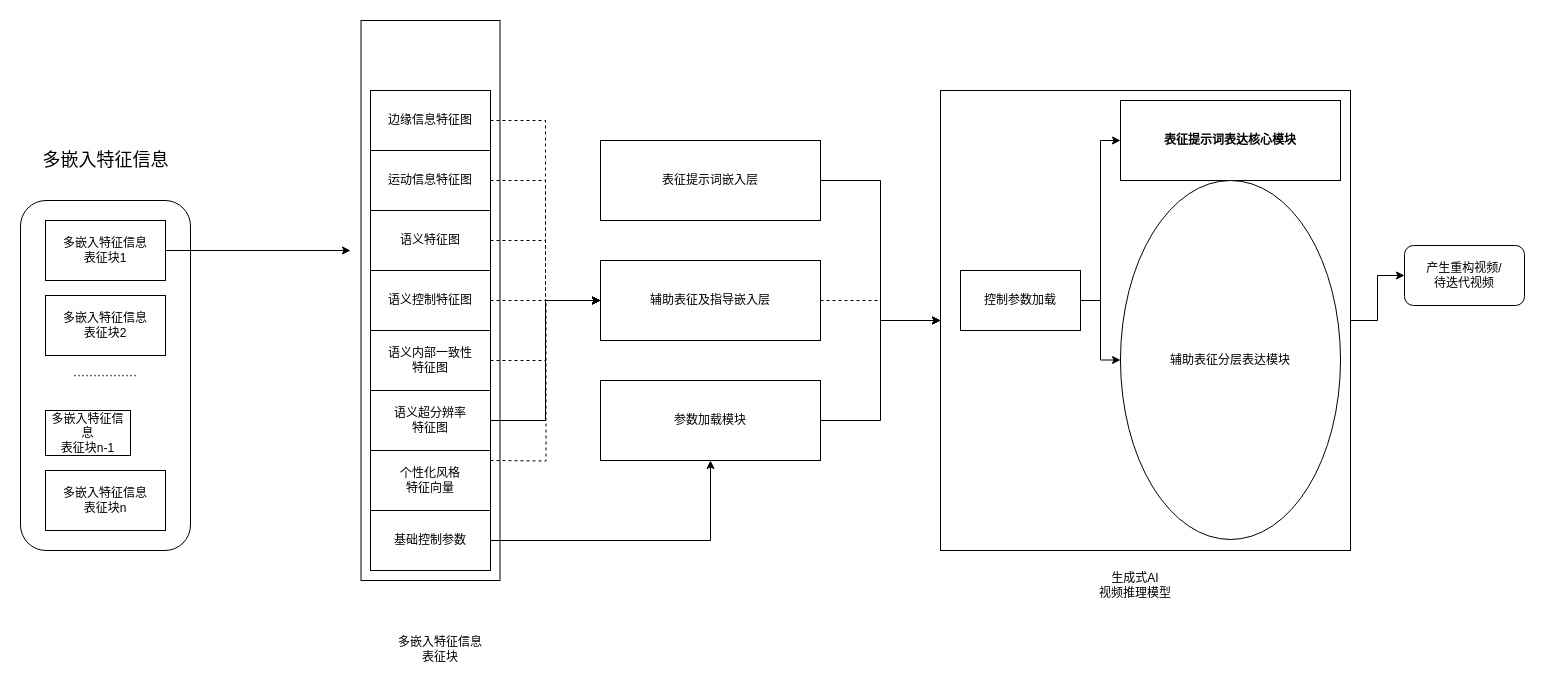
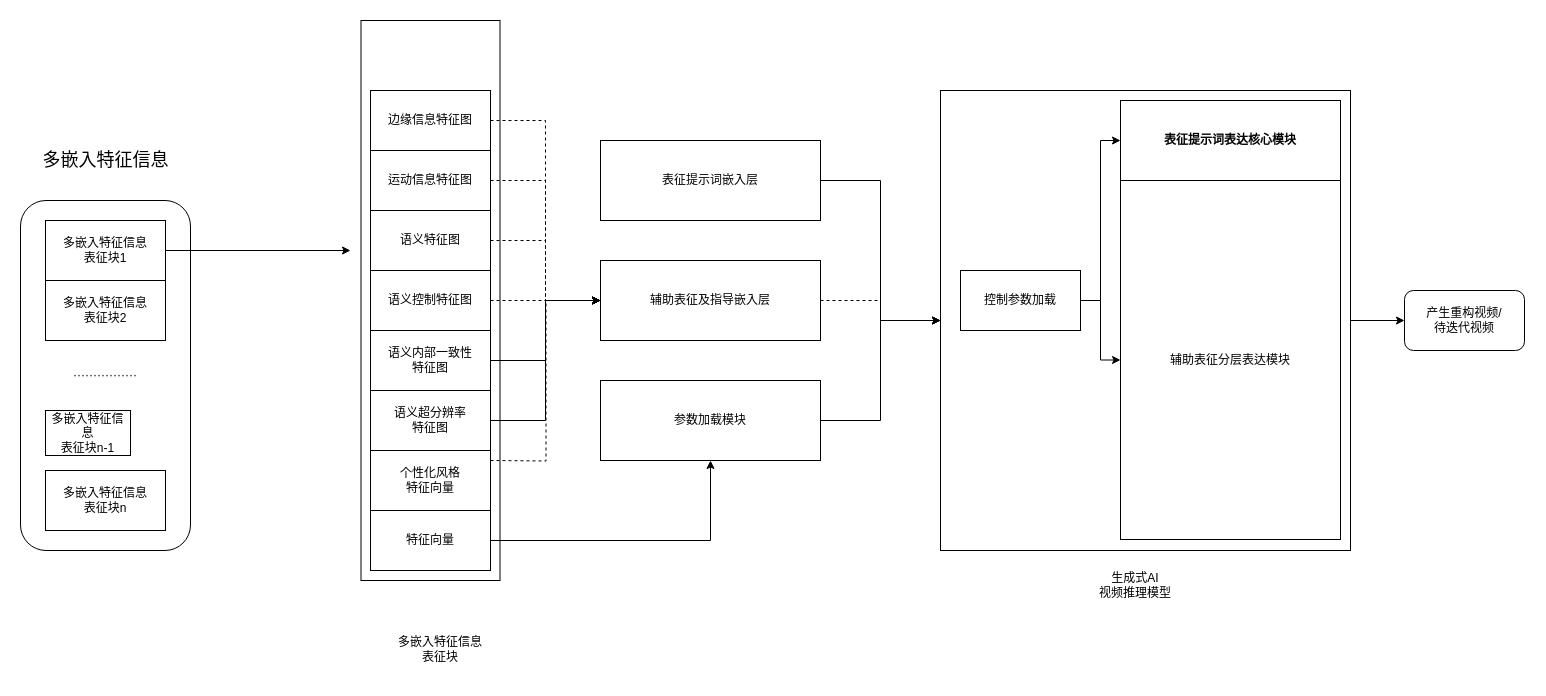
  <mxCell id="0" />
  <mxCell id="1" parent="0" />
  <mxCell id="2" value="" style="rounded=0;whiteSpace=wrap;html=1;" vertex="1" parent="1"><mxGeometry x="360.5" y="20" width="139" height="560" as="geometry" /></mxCell>
  <mxCell id="3" value="&lt;font style=&quot;font-size: 18px;&quot;&gt;多嵌入特征信息&lt;/font&gt;" style="text;html=1;align=center;verticalAlign=middle;resizable=0;points=[];autosize=1;strokeColor=none;fillColor=none;" parent="1" vertex="1"><mxGeometry x="30" y="140" width="150" height="40" as="geometry" /></mxCell>
  <mxCell id="4" value="················" style="rounded=1;whiteSpace=wrap;html=1;" parent="1" vertex="1"><mxGeometry x="20" y="200" width="170" height="350" as="geometry" /></mxCell>
  <mxCell id="5" style="edgeStyle=orthogonalEdgeStyle;rounded=0;orthogonalLoop=1;jettySize=auto;html=1;" parent="1" source="6" edge="1"><mxGeometry relative="1" as="geometry"><mxPoint x="350" y="250" as="targetPoint" /></mxGeometry></mxCell>
  <mxCell id="6" value="多嵌入特征信息&lt;div&gt;表征块1&lt;/div&gt;" style="rounded=0;whiteSpace=wrap;html=1;" parent="1" vertex="1"><mxGeometry x="45" y="220" width="120" height="60" as="geometry" /></mxCell>
- <mxCell id="7" value="多嵌入特征信息&lt;div&gt;表征块2&lt;/div&gt;" style="rounded=0;whiteSpace=wrap;html=1;" parent="1" vertex="1"><mxGeometry x="45" y="295" width="120" height="60" as="geometry" /></mxCell>
+ <mxCell id="7" value="多嵌入特征信息&lt;div&gt;表征块2&lt;/div&gt;" style="rounded=0;whiteSpace=wrap;html=1;" parent="1" vertex="1"><mxGeometry x="45" y="280" width="120" height="60" as="geometry" /></mxCell>
  <mxCell id="8" value="多嵌入特征信息&lt;div&gt;表征块n&lt;/div&gt;" style="rounded=0;whiteSpace=wrap;html=1;" parent="1" vertex="1"><mxGeometry x="45" y="470" width="120" height="60" as="geometry" /></mxCell>
  <mxCell id="9" value="多嵌入特征信息&lt;div&gt;表征块n-1&lt;/div&gt;" style="rounded=0;whiteSpace=wrap;html=1;" parent="1" vertex="1"><mxGeometry x="45" y="410" width="85" height="45" as="geometry" /></mxCell>
  <mxCell id="10" value="多嵌入特征信息&lt;div&gt;表征块&lt;/div&gt;" style="text;html=1;align=center;verticalAlign=middle;whiteSpace=wrap;rounded=0;" parent="1" vertex="1"><mxGeometry x="379.5" y="624" width="120" height="50" as="geometry" /></mxCell>
  <mxCell id="11" style="edgeStyle=orthogonalEdgeStyle;rounded=0;orthogonalLoop=1;jettySize=auto;html=1;entryX=0;entryY=0.5;entryDx=0;entryDy=0;" parent="1" source="12" target="20" edge="1"><mxGeometry relative="1" as="geometry"><mxPoint x="900" y="300" as="targetPoint" /></mxGeometry></mxCell>
  <mxCell id="12" value="参数加载模块" style="rounded=0;whiteSpace=wrap;html=1;" parent="1" vertex="1"><mxGeometry x="600" y="380" width="220" height="80" as="geometry" /></mxCell>
  <mxCell id="13" style="edgeStyle=orthogonalEdgeStyle;rounded=0;orthogonalLoop=1;jettySize=auto;html=1;entryX=0;entryY=0.5;entryDx=0;entryDy=0;" parent="1" source="14" target="20" edge="1"><mxGeometry relative="1" as="geometry" /></mxCell>
  <mxCell id="14" value="表征提示词嵌入层" style="rounded=0;whiteSpace=wrap;html=1;" parent="1" vertex="1"><mxGeometry x="600" y="140" width="220" height="80" as="geometry" /></mxCell>
  <mxCell id="15" style="edgeStyle=orthogonalEdgeStyle;rounded=0;orthogonalLoop=1;jettySize=auto;html=1;entryX=0;entryY=0.5;entryDx=0;entryDy=0;dashed=1;" parent="1" source="16" target="20" edge="1"><mxGeometry relative="1" as="geometry"><mxPoint x="900" y="300" as="targetPoint" /></mxGeometry></mxCell>
  <mxCell id="16" value="辅助表征及指导嵌入层" style="rounded=0;whiteSpace=wrap;html=1;" parent="1" vertex="1"><mxGeometry x="600" y="260" width="220" height="80" as="geometry" /></mxCell>
- <mxCell id="17" value="产生重构视频/&lt;br&gt;待迭代视频" style="rounded=1;whiteSpace=wrap;html=1;" parent="1" vertex="1"><mxGeometry x="1404" y="245" width="120" height="60" as="geometry" /></mxCell>
+ <mxCell id="17" value="产生重构视频/&lt;br&gt;待迭代视频" style="rounded=1;whiteSpace=wrap;html=1;" parent="1" vertex="1"><mxGeometry x="1404" y="290" width="120" height="60" as="geometry" /></mxCell>
  <mxCell id="18" value="生成式AI&lt;div&gt;视频推理模型&lt;/div&gt;" style="text;html=1;align=center;verticalAlign=middle;whiteSpace=wrap;rounded=0;" parent="1" vertex="1"><mxGeometry x="1050" y="570" width="170" height="30" as="geometry" /></mxCell>
  <mxCell id="19" style="edgeStyle=orthogonalEdgeStyle;rounded=0;orthogonalLoop=1;jettySize=auto;html=1;entryX=0;entryY=0.5;entryDx=0;entryDy=0;" parent="1" source="20" target="17" edge="1"><mxGeometry relative="1" as="geometry" /></mxCell>
  <mxCell id="20" value="" style="rounded=0;whiteSpace=wrap;html=1;" parent="1" vertex="1"><mxGeometry x="940" y="90" width="410" height="460" as="geometry" /></mxCell>
  <mxCell id="21" style="edgeStyle=orthogonalEdgeStyle;rounded=0;orthogonalLoop=1;jettySize=auto;html=1;entryX=0;entryY=0.5;entryDx=0;entryDy=0;" parent="1" source="23" target="24" edge="1"><mxGeometry relative="1" as="geometry" /></mxCell>
  <mxCell id="22" style="edgeStyle=orthogonalEdgeStyle;rounded=0;orthogonalLoop=1;jettySize=auto;html=1;entryX=0;entryY=0.5;entryDx=0;entryDy=0;" parent="1" source="23" target="25" edge="1"><mxGeometry relative="1" as="geometry" /></mxCell>
  <mxCell id="23" value="控制参数加载" style="rounded=0;whiteSpace=wrap;html=1;" parent="1" vertex="1"><mxGeometry x="960" y="270" width="120" height="60" as="geometry" /></mxCell>
  <mxCell id="24" value="&lt;b&gt;表征提示词表达核心模块&lt;/b&gt;" style="rounded=0;whiteSpace=wrap;html=1;" parent="1" vertex="1"><mxGeometry x="1120" y="100" width="220" height="80" as="geometry" /></mxCell>
- <mxCell id="25" value="辅助表征分层表达模块" style="ellipse;whiteSpace=wrap;html=1;" parent="1" vertex="1"><mxGeometry x="1120" y="180" width="220" height="359" as="geometry" /></mxCell>
+ <mxCell id="25" value="辅助表征分层表达模块" style="rounded=0;whiteSpace=wrap;html=1;" parent="1" vertex="1"><mxGeometry x="1120" y="180" width="220" height="359" as="geometry" /></mxCell>
  <mxCell id="26" style="edgeStyle=orthogonalEdgeStyle;rounded=0;orthogonalLoop=1;jettySize=auto;html=1;entryX=0.5;entryY=1;entryDx=0;entryDy=0;" parent="1" source="27" target="12" edge="1"><mxGeometry relative="1" as="geometry" /></mxCell>
- <mxCell id="27" value="&lt;div&gt;基础控制参数&lt;/div&gt;" style="rounded=0;whiteSpace=wrap;html=1;" parent="1" vertex="1"><mxGeometry x="370" y="510" width="120" height="60" as="geometry" /></mxCell>
+ <mxCell id="27" value="&lt;div&gt;特征向量&lt;/div&gt;" style="rounded=0;whiteSpace=wrap;html=1;" parent="1" vertex="1"><mxGeometry x="370" y="510" width="120" height="60" as="geometry" /></mxCell>
  <mxCell id="28" style="edgeStyle=orthogonalEdgeStyle;rounded=0;orthogonalLoop=1;jettySize=auto;html=1;entryX=0;entryY=0.5;entryDx=0;entryDy=0;dashed=1;" edge="1" parent="1" source="29" target="16"><mxGeometry relative="1" as="geometry" /></mxCell>
  <mxCell id="29" value="边缘信息特征图" style="rounded=0;whiteSpace=wrap;html=1;" vertex="1" parent="1"><mxGeometry x="370" y="90" width="120" height="60" as="geometry" /></mxCell>
  <mxCell id="30" style="edgeStyle=orthogonalEdgeStyle;rounded=0;orthogonalLoop=1;jettySize=auto;html=1;entryX=0;entryY=0.5;entryDx=0;entryDy=0;dashed=1;" edge="1" parent="1" source="31" target="16"><mxGeometry relative="1" as="geometry" /></mxCell>
  <mxCell id="31" value="语义控制&lt;span style=&quot;background-color: initial;&quot;&gt;特征图&lt;/span&gt;" style="rounded=0;whiteSpace=wrap;html=1;" vertex="1" parent="1"><mxGeometry x="370" y="270" width="120" height="60" as="geometry" /></mxCell>
  <mxCell id="32" style="edgeStyle=orthogonalEdgeStyle;rounded=0;orthogonalLoop=1;jettySize=auto;html=1;entryX=0;entryY=0.5;entryDx=0;entryDy=0;dashed=0;" edge="1" parent="1" source="33" target="16"><mxGeometry relative="1" as="geometry" /></mxCell>
  <mxCell id="33" value="语义超分辨率&lt;div&gt;特征图&lt;/div&gt;" style="rounded=0;whiteSpace=wrap;html=1;" vertex="1" parent="1"><mxGeometry x="370" y="390" width="120" height="60" as="geometry" /></mxCell>
  <mxCell id="34" style="edgeStyle=orthogonalEdgeStyle;rounded=0;orthogonalLoop=1;jettySize=auto;html=1;entryX=0;entryY=0.5;entryDx=0;entryDy=0;dashed=1;" edge="1" parent="1" source="35" target="16"><mxGeometry relative="1" as="geometry" /></mxCell>
  <mxCell id="35" value="语义特征图" style="rounded=0;whiteSpace=wrap;html=1;" vertex="1" parent="1"><mxGeometry x="370" y="210" width="120" height="60" as="geometry" /></mxCell>
  <mxCell id="36" value="&lt;div&gt;个性化风格&lt;/div&gt;&lt;div&gt;特征向量&lt;/div&gt;" style="rounded=0;whiteSpace=wrap;html=1;" vertex="1" parent="1"><mxGeometry x="370" y="450" width="120" height="60" as="geometry" /></mxCell>
  <mxCell id="37" style="edgeStyle=orthogonalEdgeStyle;rounded=0;orthogonalLoop=1;jettySize=auto;html=1;entryX=0;entryY=0.5;entryDx=0;entryDy=0;dashed=1;" edge="1" parent="1" source="38" target="16"><mxGeometry relative="1" as="geometry" /></mxCell>
  <mxCell id="38" value="&lt;div&gt;运动信息特征图&lt;/div&gt;" style="rounded=0;whiteSpace=wrap;html=1;" vertex="1" parent="1"><mxGeometry x="370" y="150" width="120" height="60" as="geometry" /></mxCell>
- <mxCell id="39" style="edgeStyle=orthogonalEdgeStyle;rounded=0;orthogonalLoop=1;jettySize=auto;html=1;entryX=0;entryY=0.5;entryDx=0;entryDy=0;dashed=1;" edge="1" parent="1" source="40" target="16"><mxGeometry relative="1" as="geometry" /></mxCell>
+ <mxCell id="39" style="edgeStyle=orthogonalEdgeStyle;rounded=0;orthogonalLoop=1;jettySize=auto;html=1;entryX=0;entryY=0.5;entryDx=0;entryDy=0;dashed=0;" edge="1" parent="1" source="40" target="16"><mxGeometry relative="1" as="geometry" /></mxCell>
  <mxCell id="40" value="&lt;div&gt;语义内部一致性&lt;/div&gt;&lt;div&gt;特征图&lt;/div&gt;" style="rounded=0;whiteSpace=wrap;html=1;" vertex="1" parent="1"><mxGeometry x="370" y="330" width="120" height="60" as="geometry" /></mxCell>
  <mxCell id="41" style="edgeStyle=orthogonalEdgeStyle;rounded=0;orthogonalLoop=1;jettySize=auto;html=1;entryX=0;entryY=0.5;entryDx=0;entryDy=0;dashed=1;" edge="1" parent="1" target="16"><mxGeometry relative="1" as="geometry"><mxPoint x="550" y="460" as="targetPoint" /><mxPoint x="490" y="460" as="sourcePoint" /></mxGeometry></mxCell>
